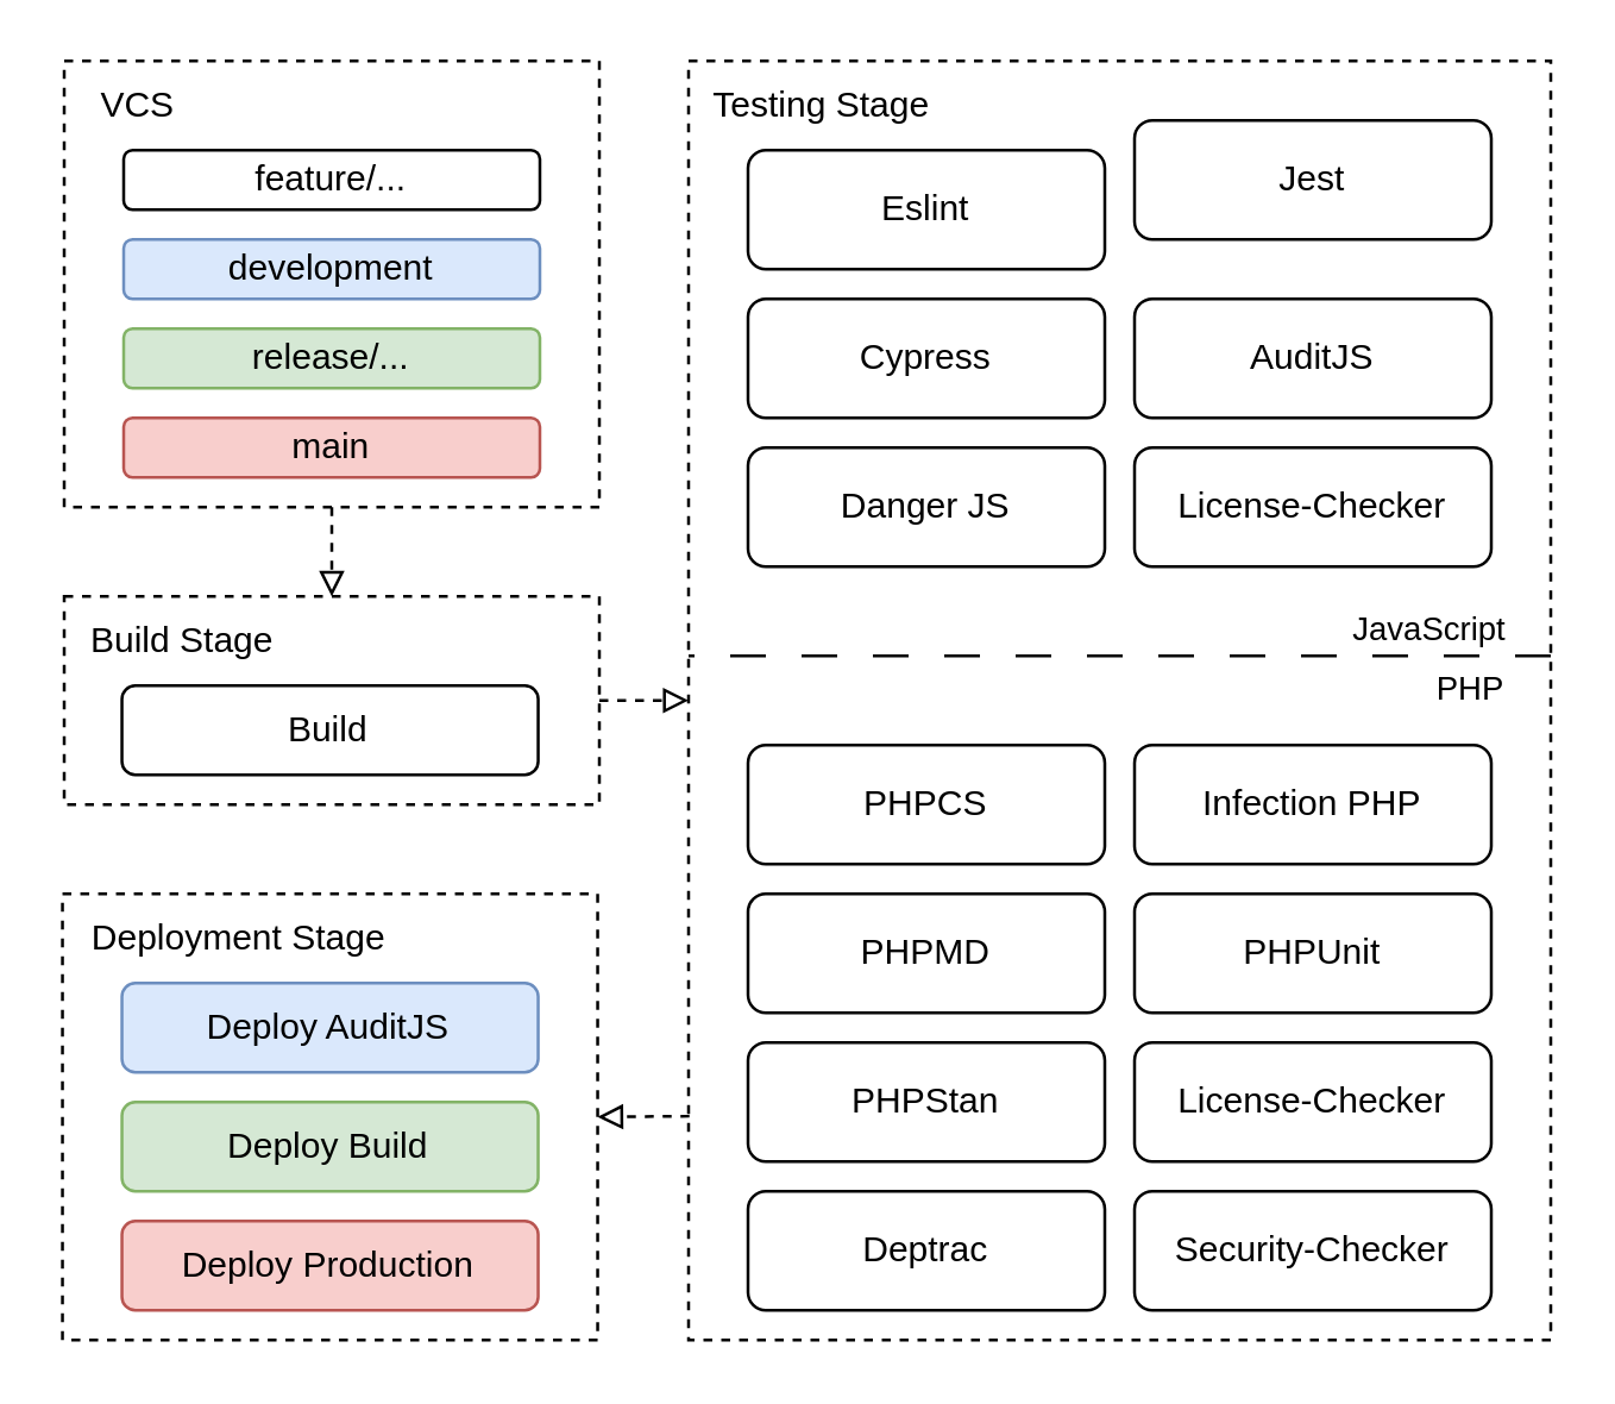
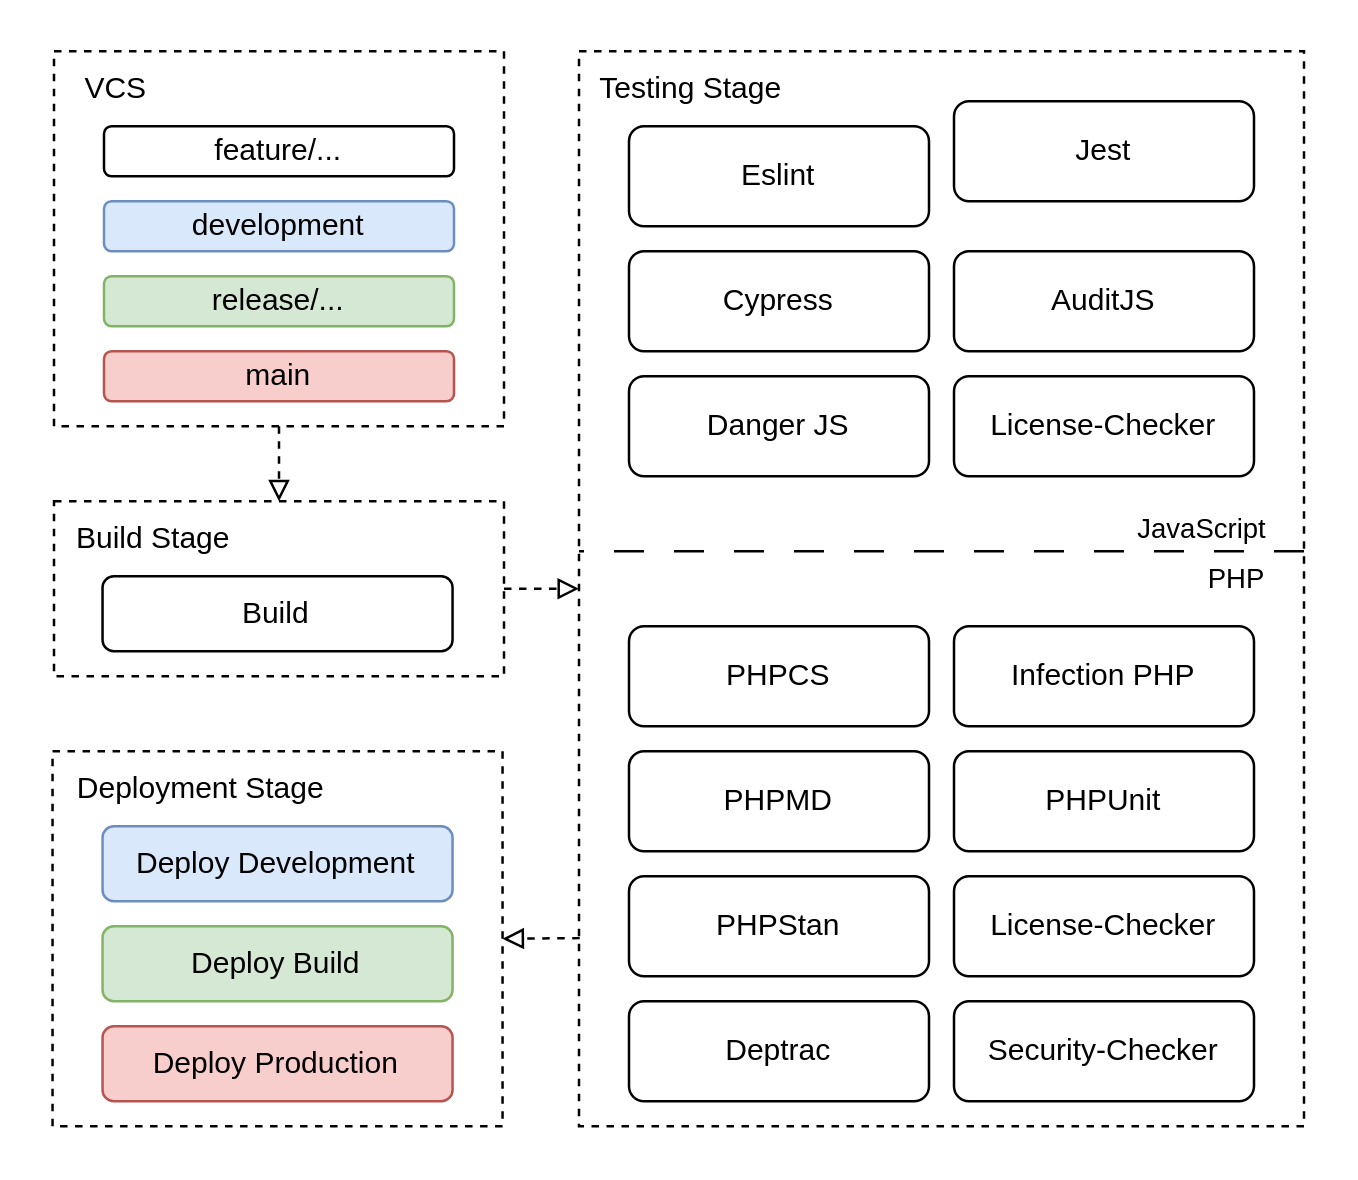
  <mxCell id="0" />
  <mxCell id="1" parent="0" />
  <mxCell id="2" style="edgeStyle=orthogonalEdgeStyle;rounded=0;orthogonalLoop=1;jettySize=auto;html=1;exitX=1;exitY=0.5;exitDx=0;exitDy=0;entryX=0;entryY=0.5;entryDx=0;entryDy=0;dashed=1;endArrow=block;endFill=0;" parent="1" source="3" target="5" edge="1"><mxGeometry relative="1" as="geometry" /></mxCell>
  <mxCell id="3" value="" style="rounded=0;whiteSpace=wrap;html=1;fillColor=none;dashed=1;" parent="1" vertex="1"><mxGeometry x="21" y="200" width="180" height="70" as="geometry" /></mxCell>
  <mxCell id="4" value="" style="rounded=0;whiteSpace=wrap;html=1;fillColor=none;dashed=1;" parent="1" vertex="1"><mxGeometry x="20.42" y="300" width="180" height="150" as="geometry" /></mxCell>
  <mxCell id="5" value="" style="rounded=0;whiteSpace=wrap;html=1;fillColor=none;dashed=1;" parent="1" vertex="1"><mxGeometry x="231" y="20" width="290" height="430" as="geometry" /></mxCell>
  <mxCell id="6" value="Build" style="rounded=1;whiteSpace=wrap;html=1;" parent="1" vertex="1"><mxGeometry x="40.42" y="230" width="140" height="30" as="geometry" /></mxCell>
  <mxCell id="7" value="PHPUnit" style="rounded=1;whiteSpace=wrap;html=1;" parent="1" vertex="1"><mxGeometry x="381" y="300" width="120" height="40" as="geometry" /></mxCell>
  <mxCell id="8" value="PHPCS" style="rounded=1;whiteSpace=wrap;html=1;" parent="1" vertex="1"><mxGeometry x="251" y="250" width="120" height="40" as="geometry" /></mxCell>
  <mxCell id="9" value="PHPMD" style="rounded=1;whiteSpace=wrap;html=1;" parent="1" vertex="1"><mxGeometry x="251" y="300" width="120" height="40" as="geometry" /></mxCell>
  <mxCell id="10" value="PHPStan" style="rounded=1;whiteSpace=wrap;html=1;" parent="1" vertex="1"><mxGeometry x="251" y="350" width="120" height="40" as="geometry" /></mxCell>
  <mxCell id="11" value="Deptrac" style="rounded=1;whiteSpace=wrap;html=1;" parent="1" vertex="1"><mxGeometry x="251" y="400" width="120" height="40" as="geometry" /></mxCell>
  <mxCell id="12" value="License-Checker" style="rounded=1;whiteSpace=wrap;html=1;" parent="1" vertex="1"><mxGeometry x="381" y="350" width="120" height="40" as="geometry" /></mxCell>
  <mxCell id="13" value="Security-Checker" style="rounded=1;whiteSpace=wrap;html=1;" parent="1" vertex="1"><mxGeometry x="381" y="400" width="120" height="40" as="geometry" /></mxCell>
  <mxCell id="14" value="Eslint" style="rounded=1;whiteSpace=wrap;html=1;" parent="1" vertex="1"><mxGeometry x="251" y="50" width="120" height="40" as="geometry" /></mxCell>
  <mxCell id="15" value="Infection PHP" style="rounded=1;whiteSpace=wrap;html=1;" parent="1" vertex="1"><mxGeometry x="381" y="250" width="120" height="40" as="geometry" /></mxCell>
  <mxCell id="16" value="Jest" style="rounded=1;whiteSpace=wrap;html=1;" parent="1" vertex="1"><mxGeometry x="381" y="40" width="120" height="40" as="geometry" /></mxCell>
  <mxCell id="17" value="Cypress" style="rounded=1;whiteSpace=wrap;html=1;" parent="1" vertex="1"><mxGeometry x="251" y="100" width="120" height="40" as="geometry" /></mxCell>
- <mxCell id="18" value="Deploy AuditJS" style="rounded=1;whiteSpace=wrap;html=1;fillColor=#dae8fc;strokeColor=#6c8ebf;" parent="1" vertex="1"><mxGeometry x="40.42" y="330" width="140" height="30" as="geometry" /></mxCell>
+ <mxCell id="18" value="Deploy Development" style="rounded=1;whiteSpace=wrap;html=1;fillColor=#dae8fc;strokeColor=#6c8ebf;" parent="1" vertex="1"><mxGeometry x="40.42" y="330" width="140" height="30" as="geometry" /></mxCell>
  <mxCell id="19" value="Danger JS" style="rounded=1;whiteSpace=wrap;html=1;" parent="1" vertex="1"><mxGeometry x="251" y="150" width="120" height="40" as="geometry" /></mxCell>
  <mxCell id="20" value="Testing Stage" style="text;html=1;strokeColor=none;fillColor=none;align=center;verticalAlign=middle;whiteSpace=wrap;rounded=0;" parent="1" vertex="1"><mxGeometry x="231" y="20" width="90" height="30" as="geometry" /></mxCell>
  <mxCell id="21" value="Build Stage" style="text;html=1;strokeColor=none;fillColor=none;align=center;verticalAlign=middle;whiteSpace=wrap;rounded=0;" parent="1" vertex="1"><mxGeometry x="21" y="200" width="80" height="30" as="geometry" /></mxCell>
  <mxCell id="22" value="Deployment Stage" style="text;html=1;strokeColor=none;fillColor=none;align=center;verticalAlign=middle;whiteSpace=wrap;rounded=0;" parent="1" vertex="1"><mxGeometry x="20.42" y="300" width="120" height="30" as="geometry" /></mxCell>
  <mxCell id="23" value="" style="endArrow=none;html=1;rounded=0;dashed=1;dashPattern=12 12;" parent="1" edge="1"><mxGeometry width="50" height="50" relative="1" as="geometry"><mxPoint x="521" y="220" as="sourcePoint" /><mxPoint x="231" y="220" as="targetPoint" /></mxGeometry></mxCell>
  <mxCell id="24" value="JavaScript" style="edgeLabel;html=1;align=center;verticalAlign=middle;resizable=0;points=[];" parent="23" vertex="1" connectable="0"><mxGeometry x="-0.4" y="1" relative="1" as="geometry"><mxPoint x="45" y="-11" as="offset" /></mxGeometry></mxCell>
  <mxCell id="25" value="&lt;div align=&quot;left&quot;&gt;PHP&lt;/div&gt;" style="edgeLabel;html=1;align=left;verticalAlign=middle;resizable=0;points=[];" parent="1" vertex="1" connectable="0"><mxGeometry x="481" y="230" as="geometry" /></mxCell>
  <mxCell id="26" value="Deploy Build" style="rounded=1;whiteSpace=wrap;html=1;fillColor=#d5e8d4;strokeColor=#82b366;" parent="1" vertex="1"><mxGeometry x="40.42" y="370" width="140" height="30" as="geometry" /></mxCell>
  <mxCell id="27" value="Deploy Production" style="rounded=1;whiteSpace=wrap;html=1;fillColor=#f8cecc;strokeColor=#b85450;" parent="1" vertex="1"><mxGeometry x="40.42" y="410" width="140" height="30" as="geometry" /></mxCell>
  <mxCell id="28" style="edgeStyle=orthogonalEdgeStyle;rounded=0;orthogonalLoop=1;jettySize=auto;html=1;exitX=0.5;exitY=1;exitDx=0;exitDy=0;entryX=0.5;entryY=0;entryDx=0;entryDy=0;dashed=1;endArrow=block;endFill=0;" parent="1" source="29" target="3" edge="1"><mxGeometry relative="1" as="geometry" /></mxCell>
  <mxCell id="29" value="" style="rounded=0;whiteSpace=wrap;html=1;fillColor=none;dashed=1;" parent="1" vertex="1"><mxGeometry x="21" y="20" width="180" height="150" as="geometry" /></mxCell>
  <mxCell id="30" value="VCS" style="text;html=1;strokeColor=none;fillColor=none;align=center;verticalAlign=middle;whiteSpace=wrap;rounded=0;" parent="1" vertex="1"><mxGeometry x="21" y="20" width="50" height="30" as="geometry" /></mxCell>
  <mxCell id="31" value="&lt;div&gt;development&lt;/div&gt;" style="rounded=1;whiteSpace=wrap;html=1;fillColor=#dae8fc;strokeColor=#6c8ebf;" parent="1" vertex="1"><mxGeometry x="41" y="80" width="140" height="20" as="geometry" /></mxCell>
  <mxCell id="32" value="release/..." style="rounded=1;whiteSpace=wrap;html=1;fillColor=#d5e8d4;strokeColor=#82b366;" parent="1" vertex="1"><mxGeometry x="41" y="110" width="140" height="20" as="geometry" /></mxCell>
  <mxCell id="33" value="main" style="rounded=1;whiteSpace=wrap;html=1;fillColor=#f8cecc;strokeColor=#b85450;" parent="1" vertex="1"><mxGeometry x="41" y="140" width="140" height="20" as="geometry" /></mxCell>
  <mxCell id="34" value="feature/..." style="rounded=1;whiteSpace=wrap;html=1;" parent="1" vertex="1"><mxGeometry x="41" y="50" width="140" height="20" as="geometry" /></mxCell>
  <mxCell id="35" value="" style="endArrow=block;html=1;rounded=0;entryX=1;entryY=0.5;entryDx=0;entryDy=0;dashed=1;endFill=0;exitX=0.001;exitY=0.825;exitDx=0;exitDy=0;exitPerimeter=0;" parent="1" source="5" target="4" edge="1"><mxGeometry width="50" height="50" relative="1" as="geometry"><mxPoint x="221" y="375" as="sourcePoint" /><mxPoint x="251" y="360" as="targetPoint" /></mxGeometry></mxCell>
  <mxCell id="36" value="AuditJS" style="rounded=1;whiteSpace=wrap;html=1;" vertex="1" parent="1"><mxGeometry x="381" y="100" width="120" height="40" as="geometry" /></mxCell>
  <mxCell id="37" value="License-Checker" style="rounded=1;whiteSpace=wrap;html=1;" vertex="1" parent="1"><mxGeometry x="381" y="150" width="120" height="40" as="geometry" /></mxCell>
